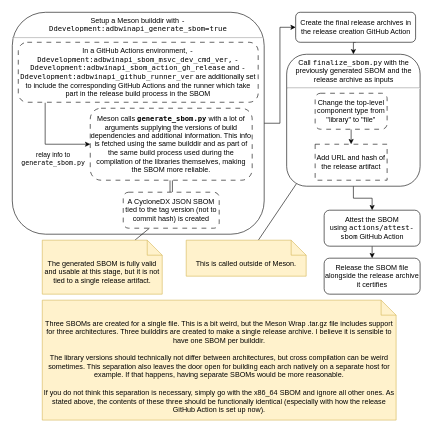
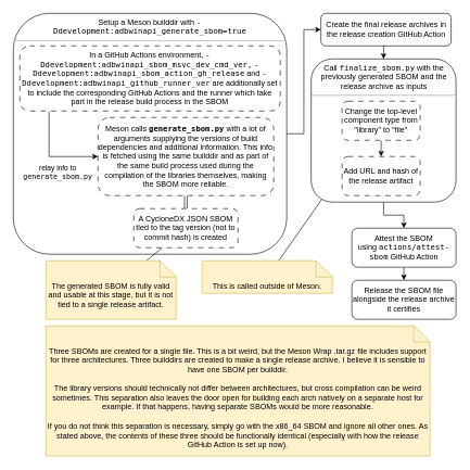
  <mxCell id="0" />
  <mxCell id="1" parent="0" />
  <mxCell id="2" style="edgeStyle=orthogonalEdgeStyle;rounded=0;orthogonalLoop=1;jettySize=auto;html=1;exitX=1;exitY=0.5;exitDx=0;exitDy=0;entryX=0;entryY=0.5;entryDx=0;entryDy=0;" parent="1" source="3" target="11" edge="1"><mxGeometry relative="1" as="geometry" /></mxCell>
  <mxCell id="3" value="Setup a Meson builddir with &lt;code&gt;-Ddevelopment:adbwinapi_generate_sbom=true&lt;/code&gt;&lt;div&gt;&lt;code&gt;&lt;hr&gt;&lt;/code&gt;&lt;/div&gt;" style="rounded=1;whiteSpace=wrap;html=1;align=center;verticalAlign=top;" parent="1" vertex="1"><mxGeometry x="20" y="20" width="420" height="370" as="geometry" /></mxCell>
  <mxCell id="4" style="edgeStyle=orthogonalEdgeStyle;rounded=0;orthogonalLoop=1;jettySize=auto;html=1;exitX=0.5;exitY=1;exitDx=0;exitDy=0;entryX=0.5;entryY=0;entryDx=0;entryDy=0;shape=link;" parent="1" source="5" target="6" edge="1"><mxGeometry relative="1" as="geometry" /></mxCell>
  <mxCell id="5" value="Meson calls &lt;code&gt;&lt;b&gt;generate_sbom.py&lt;/b&gt;&lt;/code&gt; with a lot of arguments supplying the versions of build dependencies and additional information. This info is fetched using the same builddir and as part of the same build process used during the compilation of the libraries themselves, making the SBOM more reliable." style="rounded=1;whiteSpace=wrap;html=1;dashed=1;dashPattern=8 8;" parent="1" vertex="1"><mxGeometry x="150" y="180" width="270" height="120" as="geometry" /></mxCell>
  <mxCell id="6" value="A CycloneDX JSON SBOM tied to the tag version (not to commit hash) is created" style="rounded=1;whiteSpace=wrap;html=1;dashed=1;dashPattern=8 8;" parent="1" vertex="1"><mxGeometry x="205" y="320" width="160" height="60" as="geometry" /></mxCell>
  <mxCell id="7" style="edgeStyle=orthogonalEdgeStyle;rounded=0;orthogonalLoop=1;jettySize=auto;html=1;exitX=0.112;exitY=1.007;exitDx=0;exitDy=0;entryX=0;entryY=0.5;entryDx=0;entryDy=0;exitPerimeter=0;" parent="1" source="9" target="5" edge="1"><mxGeometry relative="1" as="geometry" /></mxCell>
  <mxCell id="8" value="relay info to&lt;div&gt;&lt;code&gt;generate_sbom.py&lt;/code&gt;&lt;/div&gt;" style="edgeLabel;html=1;align=center;verticalAlign=middle;resizable=0;points=[];" parent="7" vertex="1" connectable="0"><mxGeometry x="-0.283" y="1" relative="1" as="geometry"><mxPoint x="12" y="41" as="offset" /></mxGeometry></mxCell>
  <mxCell id="9" value="In a GitHub Actions environment, &lt;code&gt;-Ddevelopment:adbwinapi_sbom_msvc_dev_cmd_ver,&lt;/code&gt;&amp;nbsp;&lt;code&gt;-Ddevelopment:adbwinapi_sbom_action_gh_release&lt;/code&gt; and &lt;code&gt;-Ddevelopment:adbwinapi_github_runner_ver&lt;/code&gt; are additionally set to include the corresponding GitHub Actions and the runner which take part in the release build process in the SBOM" style="rounded=1;whiteSpace=wrap;html=1;dashed=1;dashPattern=8 8;" parent="1" vertex="1"><mxGeometry x="30" y="70" width="400" height="100" as="geometry" /></mxCell>
  <mxCell id="10" style="edgeStyle=orthogonalEdgeStyle;rounded=0;orthogonalLoop=1;jettySize=auto;html=1;exitX=0.5;exitY=1;exitDx=0;exitDy=0;entryX=0.5;entryY=0;entryDx=0;entryDy=0;" parent="1" source="11" target="13" edge="1"><mxGeometry relative="1" as="geometry" /></mxCell>
  <mxCell id="11" value="Create the final release archives in the release creation GitHub Action" style="rounded=1;whiteSpace=wrap;html=1;" parent="1" vertex="1"><mxGeometry x="492.5" y="20" width="200" height="50" as="geometry" /></mxCell>
  <mxCell id="12" style="edgeStyle=orthogonalEdgeStyle;rounded=0;orthogonalLoop=1;jettySize=auto;html=1;exitX=0.5;exitY=1;exitDx=0;exitDy=0;entryX=0.5;entryY=0;entryDx=0;entryDy=0;" parent="1" source="13" target="22" edge="1"><mxGeometry relative="1" as="geometry"><Array as="points"><mxPoint x="589" y="330" /><mxPoint x="620" y="330" /></Array></mxGeometry></mxCell>
  <mxCell id="13" value="Call&amp;nbsp;&lt;code&gt;finalize_sbom.py&lt;/code&gt; with the previously generated SBOM and the release archive as inputs&lt;div&gt;&lt;hr&gt;&lt;/div&gt;" style="rounded=1;whiteSpace=wrap;html=1;verticalAlign=top;" parent="1" vertex="1"><mxGeometry x="477.5" y="90" width="222.5" height="220" as="geometry" /></mxCell>
  <mxCell id="14" style="rounded=0;orthogonalLoop=1;jettySize=auto;html=1;endArrow=none;endFill=0;" parent="1" source="15" target="6" edge="1"><mxGeometry relative="1" as="geometry" /></mxCell>
  <mxCell id="15" value="The generated SBOM is fully valid and usable at this stage, but it is not tied to a single release artifact." style="shape=note2;boundedLbl=1;whiteSpace=wrap;html=1;size=25;verticalAlign=top;align=center;fillColor=#fff2cc;strokeColor=#d6b656;" parent="1" vertex="1"><mxGeometry x="70" y="400" width="200" height="90" as="geometry" /></mxCell>
  <mxCell id="16" style="rounded=0;orthogonalLoop=1;jettySize=auto;html=1;endArrow=none;endFill=0;entryX=0.072;entryY=0.983;entryDx=0;entryDy=0;entryPerimeter=0;" parent="1" source="17" target="13" edge="1"><mxGeometry relative="1" as="geometry" /></mxCell>
- <mxCell id="17" value="This is called outside of Meson." style="shape=note2;boundedLbl=1;whiteSpace=wrap;html=1;size=25;verticalAlign=top;align=center;fillColor=#fff2cc;strokeColor=#d6b656;" parent="1" vertex="1"><mxGeometry x="310" y="400" width="200" height="60" as="geometry" /></mxCell>
+ <mxCell id="17" value="This is called outside of Meson." style="shape=note2;boundedLbl=1;whiteSpace=wrap;html=1;size=25;verticalAlign=top;align=center;fillColor=#fff2cc;strokeColor=#d6b656;" parent="1" vertex="1"><mxGeometry x="310" y="400" width="200" height="50" as="geometry" /></mxCell>
  <mxCell id="18" style="edgeStyle=orthogonalEdgeStyle;rounded=0;orthogonalLoop=1;jettySize=auto;html=1;exitX=0.5;exitY=1;exitDx=0;exitDy=0;entryX=0.5;entryY=0;entryDx=0;entryDy=0;" parent="1" source="19" target="20" edge="1"><mxGeometry relative="1" as="geometry" /></mxCell>
  <mxCell id="19" value="Change the top-level component type from &quot;library&quot; to &quot;file&quot;" style="rounded=1;whiteSpace=wrap;html=1;dashed=1;dashPattern=8 8;" parent="1" vertex="1"><mxGeometry x="525" y="155" width="120" height="60" as="geometry" /></mxCell>
- <mxCell id="20" value="Add URL and hash of the release artifact" style="whiteSpace=wrap;html=1;dashed=1;dashPattern=8 8;rounded=0;" parent="1" vertex="1"><mxGeometry x="525" y="240" width="120" height="60" as="geometry" /></mxCell>
+ <mxCell id="20" value="Add URL and hash of the release artifact" style="rounded=1;whiteSpace=wrap;html=1;dashed=1;dashPattern=8 8;" parent="1" vertex="1"><mxGeometry x="525" y="240" width="120" height="60" as="geometry" /></mxCell>
  <mxCell id="21" style="edgeStyle=orthogonalEdgeStyle;rounded=0;orthogonalLoop=1;jettySize=auto;html=1;exitX=0.5;exitY=1;exitDx=0;exitDy=0;entryX=0.5;entryY=0;entryDx=0;entryDy=0;" parent="1" source="22" target="23" edge="1"><mxGeometry relative="1" as="geometry" /></mxCell>
  <mxCell id="22" value="Attest the SBOM using&amp;nbsp;&lt;code&gt;actions/attest-sbom&lt;/code&gt; GitHub Action" style="rounded=1;whiteSpace=wrap;html=1;" parent="1" vertex="1"><mxGeometry x="540" y="350" width="160" height="60" as="geometry" /></mxCell>
  <mxCell id="23" value="Release the SBOM file alongside the release archive it certifies" style="rounded=1;whiteSpace=wrap;html=1;" parent="1" vertex="1"><mxGeometry x="540" y="430" width="160" height="60" as="geometry" /></mxCell>
  <mxCell id="24" value="Three SBOMs are created for a single file. This is a bit weird, but the Meson Wrap .tar.gz file includes support for three architectures. Three builddirs are created to make a single release archive. I believe it is sensible to have one SBOM per builddir.&lt;div&gt;&lt;br&gt;&lt;/div&gt;&lt;div&gt;The library versions should technically not differ between architectures, but cross compilation can be weird sometimes. This separation also leaves the door open for building each arch natively on a separate host for example. If that happens, having separate SBOMs would be more reasonable.&lt;/div&gt;&lt;div&gt;&lt;br&gt;&lt;/div&gt;&lt;div&gt;If you do not think this separation is necessary, simply go with the x86_64 SBOM and ignore all other ones. As stated above, the contents of these three should be functionally identical (especially with how the release GitHub Action is set up now).&lt;/div&gt;" style="shape=note2;boundedLbl=1;whiteSpace=wrap;html=1;size=25;verticalAlign=top;align=center;fillColor=#fff2cc;strokeColor=#d6b656;" parent="1" vertex="1"><mxGeometry x="70" y="500" width="590" height="200" as="geometry" /></mxCell>
